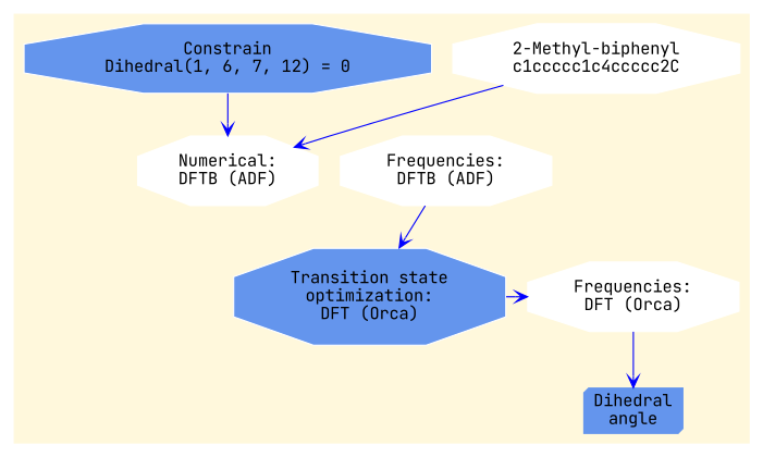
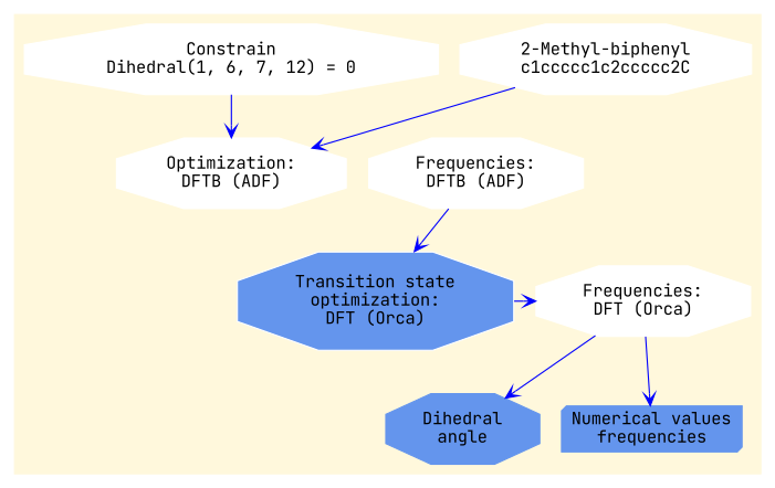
  digraph {
    compound=true
    fontname="JetBrains Mono"
    newrank=true
    rankdir=TB
    node [color=white fontname="JetBrains Mono" shape=octagon style=filled]
    edge [arrowhead=vee color=blue fontname="JetBrains Mono"]
-   n1 [label="Numerical:\nDFTB (ADF)"]
+   n1 [label="Optimization:\nDFTB (ADF)"]
    n2 [label="Frequencies:\nDFTB (ADF)"]
    n3 [fillcolor=cornflowerblue label="Transition state\noptimization:\nDFT (Orca)"]
    n4 [label="Frequencies:\nDFT (Orca)"]
-   n5 [label="2-Methyl-biphenyl\nc1ccccc1c4ccccc2C"]
-   n6 [label="Constrain\nDihedral(1, 6, 7, 12) = 0" fillcolor=cornflowerblue]
-   n7 [color=cornflowerblue label="Dihedral\nangle" shape=box3d]
+   n5 [label="2-Methyl-biphenyl\nc1ccccc1c2ccccc2C"]
+   n6 [label="Constrain\nDihedral(1, 6, 7, 12) = 0"]
+   n7 [color=cornflowerblue label="Dihedral\nangle"]
+   n8 [color=cornflowerblue label="Numerical values\nfrequencies" shape=box3d]
    subgraph cluster_1 {
      color=cornsilk
      style=filled
      n5
      n6
      n7
+     n8
      subgraph sub_2 {
        color=cornsilk
        rank=same
        style=filled
        n1
        n2
      }
      subgraph sub_3 {
        color=cornsilk
        rank=same
        style=filled
        n3
        n4
      }
    }
    n2 -> n3
    n3 -> n4
    n4 -> n7
+   n4 -> n8
    n5 -> n1
    n6 -> n1
  }
